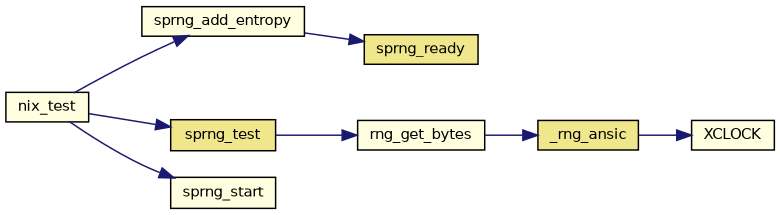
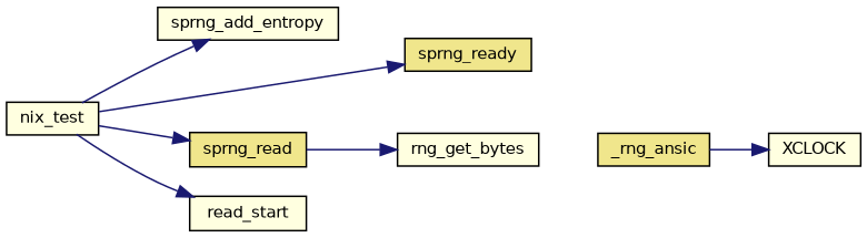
  digraph {
    rankdir=LR
    node [color=black fillcolor=lightyellow fontname=Helvetica fontsize=10 shape=record style=filled]
    edge [color=midnightblue fontname=Helvetica fontsize=10 labelfontname=Helvetica labelfontsize=10 style=solid]
    n1 [fontcolor=black height=0.2 label=nix_test width=0.4]
    n2 [height=0.2 label=sprng_add_entropy width=0.4]
-   n3 [fillcolor=khaki height=0.2 label=sprng_test width=0.4]
+   n3 [fillcolor=khaki height=0.2 label=sprng_read width=0.4]
    n4 [fillcolor=khaki height=0.2 label=sprng_ready width=0.4]
-   n5 [height=0.2 label=sprng_start width=0.4]
+   n5 [height=0.2 label=read_start width=0.4]
    n6 [height=0.2 label=rng_get_bytes width=0.4]
    n7 [fillcolor=khaki height=0.2 label=_rng_ansic width=0.4]
    n8 [height=0.2 label=XCLOCK width=0.4]
    n1 -> n2
    n1 -> n3
-   n2 -> n4
+   n1 -> n4
    n1 -> n5
    n3 -> n6
-   n6 -> n7
    n7 -> n8
  }
